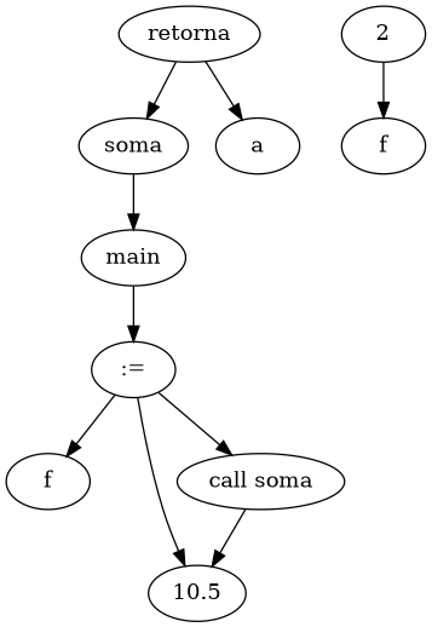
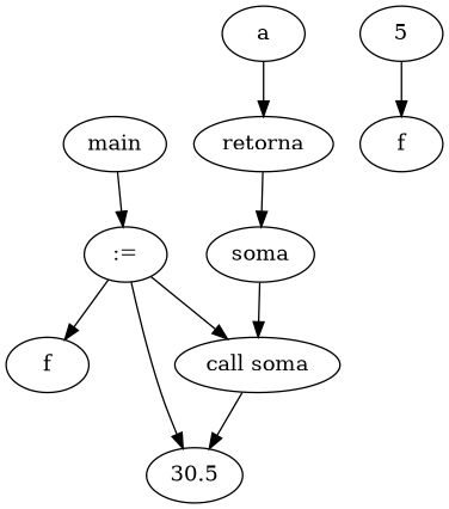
  digraph {
    n1 [label=soma]
    n2 [label=main]
    n3 [label=retorna]
    n4 [label=a]
    n5 [label=":="]
    n6 [label=f]
-   n7 [label=10.5]
+   n7 [label=30.5]
    n8 [label="call soma"]
-   n9 [label=2]
+   n9 [label=5]
    n10 [label=f]
-   n1 -> n2
+   n1 -> n8
    n2 -> n5
    n3 -> n1
-   n3 -> n4
+   n4 -> n3
    n5 -> n6
    n5 -> n7
    n5 -> n8
    n8 -> n7
    n9 -> n10
  }
